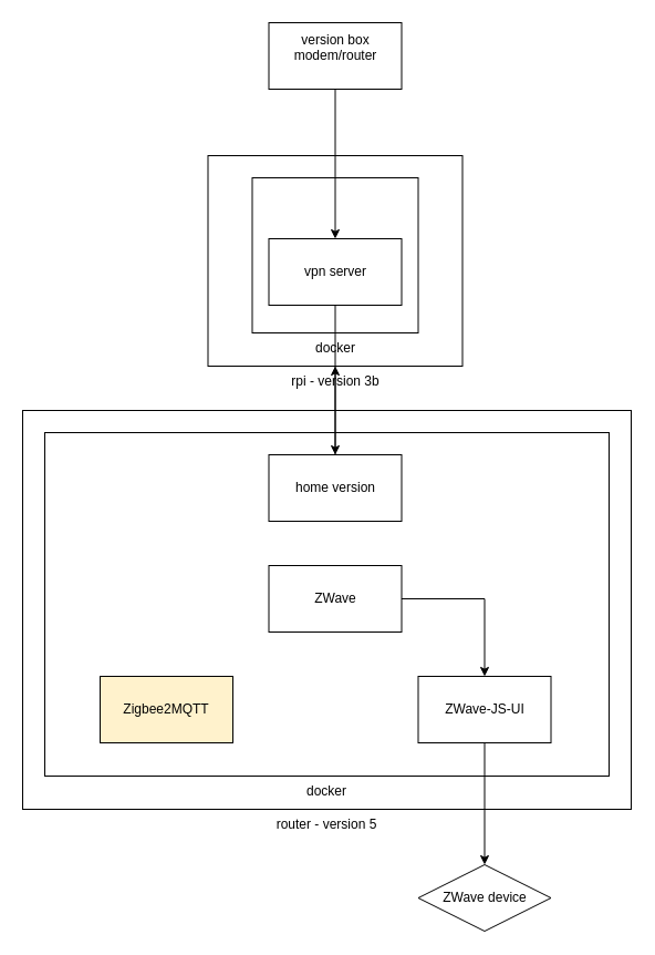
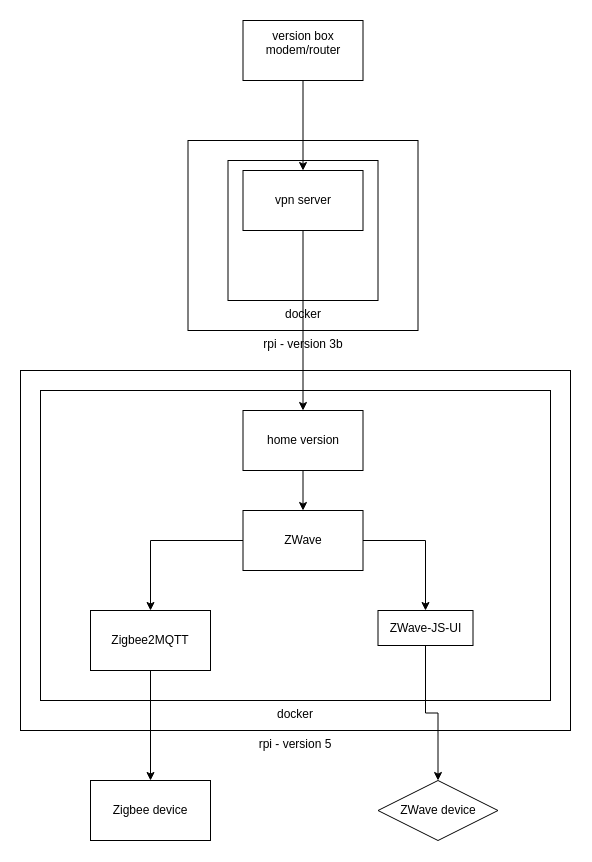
  <mxCell id="0" />
  <mxCell id="1" parent="0" />
  <mxCell id="2" value="rpi - v&lt;span style=&quot;background-color: transparent; color: light-dark(rgb(0, 0, 0), rgb(255, 255, 255));&quot;&gt;ersion 3b&lt;/span&gt;&lt;div&gt;&lt;br&gt;&lt;/div&gt;" style="rounded=0;whiteSpace=wrap;html=1;labelPosition=center;verticalLabelPosition=bottom;align=center;verticalAlign=top;" parent="1" vertex="1"><mxGeometry x="187.5" y="140" width="230" height="190" as="geometry" /></mxCell>
- <mxCell id="3" value="router -&amp;nbsp;&lt;span style=&quot;background-color: transparent; color: light-dark(rgb(0, 0, 0), rgb(255, 255, 255));&quot;&gt;version 5&lt;/span&gt;&lt;div&gt;&lt;br&gt;&lt;/div&gt;&lt;div&gt;&lt;br&gt;&lt;/div&gt;" style="rounded=0;whiteSpace=wrap;html=1;labelPosition=center;verticalLabelPosition=bottom;align=center;verticalAlign=top;" parent="1" vertex="1"><mxGeometry x="20" y="370" width="550" height="360" as="geometry" /></mxCell>
+ <mxCell id="3" value="rpi -&amp;nbsp;&lt;span style=&quot;background-color: transparent; color: light-dark(rgb(0, 0, 0), rgb(255, 255, 255));&quot;&gt;version 5&lt;/span&gt;&lt;div&gt;&lt;br&gt;&lt;/div&gt;&lt;div&gt;&lt;br&gt;&lt;/div&gt;" style="rounded=0;whiteSpace=wrap;html=1;labelPosition=center;verticalLabelPosition=bottom;align=center;verticalAlign=top;" parent="1" vertex="1"><mxGeometry x="20" y="370" width="550" height="360" as="geometry" /></mxCell>
  <mxCell id="4" value="docker" style="rounded=0;whiteSpace=wrap;html=1;labelPosition=center;verticalLabelPosition=bottom;align=center;verticalAlign=top;" parent="1" vertex="1"><mxGeometry x="40" y="390" width="510" height="310" as="geometry" /></mxCell>
- <mxCell id="5" style="edgeStyle=orthogonalEdgeStyle;rounded=0;orthogonalLoop=1;jettySize=auto;html=1;" parent="1" source="6" target="2" edge="1"><mxGeometry relative="1" as="geometry" /></mxCell>
+ <mxCell id="5" style="edgeStyle=orthogonalEdgeStyle;rounded=0;orthogonalLoop=1;jettySize=auto;html=1;entryX=0.5;entryY=0;entryDx=0;entryDy=0;" parent="1" source="6" target="9" edge="1"><mxGeometry relative="1" as="geometry" /></mxCell>
  <mxCell id="6" value="home version" style="rounded=0;whiteSpace=wrap;html=1;" parent="1" vertex="1"><mxGeometry x="242.5" y="410" width="120" height="60" as="geometry" /></mxCell>
+ <mxCell id="7" style="edgeStyle=orthogonalEdgeStyle;rounded=0;orthogonalLoop=1;jettySize=auto;html=1;entryX=0.5;entryY=0;entryDx=0;entryDy=0;" parent="1" source="9" target="11" edge="1"><mxGeometry relative="1" as="geometry" /></mxCell>
  <mxCell id="8" style="edgeStyle=orthogonalEdgeStyle;rounded=0;orthogonalLoop=1;jettySize=auto;html=1;" parent="1" source="9" target="19" edge="1"><mxGeometry relative="1" as="geometry"><mxPoint x="430" y="910" as="targetPoint" /></mxGeometry></mxCell>
  <mxCell id="9" value="ZWave" style="rounded=0;whiteSpace=wrap;html=1;" parent="1" vertex="1"><mxGeometry x="242.5" y="510" width="120" height="60" as="geometry" /></mxCell>
- <mxCell id="11" value="Zigbee2MQTT" style="rounded=0;whiteSpace=wrap;html=1;fillColor=#fff2cc;" parent="1" vertex="1"><mxGeometry x="90" y="610" width="120" height="60" as="geometry" /></mxCell>
+ <mxCell id="10" style="edgeStyle=orthogonalEdgeStyle;rounded=0;orthogonalLoop=1;jettySize=auto;html=1;" parent="1" source="11" target="17" edge="1"><mxGeometry relative="1" as="geometry"><mxPoint x="150" y="810" as="targetPoint" /></mxGeometry></mxCell>
+ <mxCell id="11" value="Zigbee2MQTT" style="rounded=0;whiteSpace=wrap;html=1;" parent="1" vertex="1"><mxGeometry x="90" y="610" width="120" height="60" as="geometry" /></mxCell>
  <mxCell id="12" value="docker" style="rounded=0;whiteSpace=wrap;html=1;labelPosition=center;verticalLabelPosition=bottom;align=center;verticalAlign=top;" parent="1" vertex="1"><mxGeometry x="227.5" y="160" width="150" height="140" as="geometry" /></mxCell>
  <mxCell id="13" style="edgeStyle=orthogonalEdgeStyle;rounded=0;orthogonalLoop=1;jettySize=auto;html=1;" parent="1" source="14" target="6" edge="1"><mxGeometry relative="1" as="geometry" /></mxCell>
- <mxCell id="14" value="vpn server" style="rounded=0;whiteSpace=wrap;html=1;" parent="1" vertex="1"><mxGeometry x="242.5" y="215" width="120" height="60" as="geometry" /></mxCell>
+ <mxCell id="14" value="vpn server" style="rounded=0;whiteSpace=wrap;html=1;" parent="1" vertex="1"><mxGeometry x="242.5" y="170" width="120" height="60" as="geometry" /></mxCell>
  <mxCell id="15" style="edgeStyle=orthogonalEdgeStyle;rounded=0;orthogonalLoop=1;jettySize=auto;html=1;entryX=0.5;entryY=0;entryDx=0;entryDy=0;" parent="1" source="16" target="14" edge="1"><mxGeometry relative="1" as="geometry" /></mxCell>
  <mxCell id="16" value="version box&lt;div&gt;modem/router&lt;div&gt;&lt;br&gt;&lt;/div&gt;&lt;/div&gt;" style="rounded=0;whiteSpace=wrap;html=1;" parent="1" vertex="1"><mxGeometry x="242.5" y="20" width="120" height="60" as="geometry" /></mxCell>
+ <mxCell id="17" value="Zigbee device" style="rounded=0;whiteSpace=wrap;html=1;" parent="1" vertex="1"><mxGeometry x="90" y="780" width="120" height="60" as="geometry" /></mxCell>
  <mxCell id="18" style="edgeStyle=orthogonalEdgeStyle;rounded=0;orthogonalLoop=1;jettySize=auto;html=1;" parent="1" source="19" target="20" edge="1"><mxGeometry relative="1" as="geometry"><mxPoint x="430" y="800" as="targetPoint" /></mxGeometry></mxCell>
- <mxCell id="19" value="ZWave-JS-UI" style="rounded=0;whiteSpace=wrap;html=1;" parent="1" vertex="1"><mxGeometry x="377.5" y="610" width="120" height="60" as="geometry" /></mxCell>
+ <mxCell id="19" value="ZWave-JS-UI" style="rounded=0;whiteSpace=wrap;html=1;" parent="1" vertex="1"><mxGeometry x="377.5" y="610" width="95" height="35" as="geometry" /></mxCell>
  <mxCell id="20" value="ZWave device" style="rhombus;whiteSpace=wrap;html=1;" parent="1" vertex="1"><mxGeometry x="377.5" y="780" width="120" height="60" as="geometry" /></mxCell>
